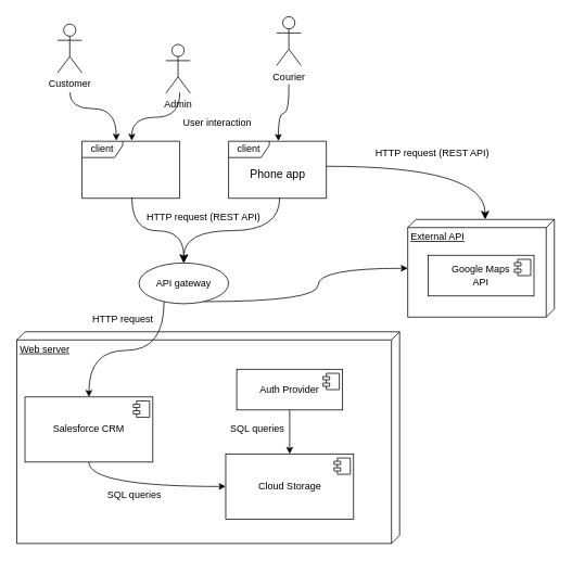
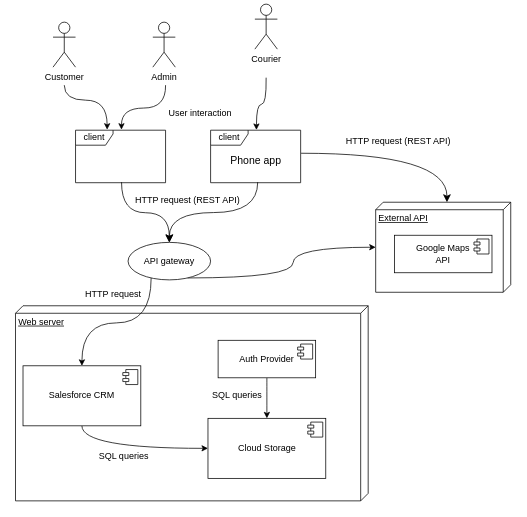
  <mxCell id="0" />
  <mxCell id="1" parent="0" />
  <mxCell id="2" value="Web server" style="verticalAlign=top;align=left;spacingTop=8;spacingLeft=2;spacingRight=12;shape=cube;size=10;direction=south;fontStyle=4;html=1;whiteSpace=wrap;" vertex="1" parent="1"><mxGeometry x="20" y="407" width="470" height="260" as="geometry" /></mxCell>
  <mxCell id="3" value="Customer" style="shape=umlActor;verticalLabelPosition=bottom;verticalAlign=top;html=1;" vertex="1" parent="1"><mxGeometry x="70" y="29" width="30" height="60" as="geometry" /></mxCell>
- <mxCell id="4" value="Admin" style="shape=umlActor;verticalLabelPosition=bottom;verticalAlign=top;html=1;" vertex="1" parent="1"><mxGeometry x="203" y="54" width="30" height="60" as="geometry" /></mxCell>
+ <mxCell id="4" value="Admin" style="shape=umlActor;verticalLabelPosition=bottom;verticalAlign=top;html=1;" vertex="1" parent="1"><mxGeometry x="203" y="29" width="30" height="60" as="geometry" /></mxCell>
  <mxCell id="5" value="" style="edgeStyle=orthogonalEdgeStyle;rounded=0;orthogonalLoop=1;jettySize=auto;html=1;entryX=0.509;entryY=-0.005;entryDx=0;entryDy=0;entryPerimeter=0;curved=1;" edge="1" parent="1" target="10"><mxGeometry relative="1" as="geometry"><mxPoint x="354" y="103" as="sourcePoint" /></mxGeometry></mxCell>
- <mxCell id="6" value="&lt;span style=&quot;font-weight: normal;&quot;&gt;Courier&lt;/span&gt;" style="shape=umlActor;verticalLabelPosition=bottom;verticalAlign=top;html=1;fontStyle=1" vertex="1" parent="1"><mxGeometry x="339" y="20" width="30" height="60" as="geometry" /></mxCell>
+ <mxCell id="6" value="&lt;span style=&quot;font-weight: normal;&quot;&gt;Courier&lt;/span&gt;" style="shape=umlActor;verticalLabelPosition=bottom;verticalAlign=top;html=1;fontStyle=1" vertex="1" parent="1"><mxGeometry x="339" y="5" width="30" height="60" as="geometry" /></mxCell>
  <mxCell id="7" value="" style="group" vertex="1" connectable="0" parent="1"><mxGeometry x="100" y="173" width="120" height="70" as="geometry" /></mxCell>
  <mxCell id="8" value="client" style="shape=umlFrame;whiteSpace=wrap;html=1;pointerEvents=0;width=50;height=20;" vertex="1" parent="7"><mxGeometry width="120" height="70" as="geometry" /></mxCell>
  <mxCell id="9" value="" style="group" vertex="1" connectable="0" parent="1"><mxGeometry x="280" y="173" width="120" height="70" as="geometry" /></mxCell>
  <mxCell id="10" value="client" style="shape=umlFrame;whiteSpace=wrap;html=1;pointerEvents=0;width=50;height=20;" vertex="1" parent="9"><mxGeometry width="120" height="70" as="geometry" /></mxCell>
  <mxCell id="11" value="&lt;font style=&quot;font-size: 14px;&quot;&gt;Phone app&lt;/font&gt;" style="text;html=1;align=center;verticalAlign=middle;resizable=0;points=[];autosize=1;strokeColor=none;fillColor=none;" vertex="1" parent="9"><mxGeometry x="15" y="25" width="90" height="30" as="geometry" /></mxCell>
  <mxCell id="12" style="edgeStyle=orthogonalEdgeStyle;rounded=0;orthogonalLoop=1;jettySize=auto;html=1;entryX=0.51;entryY=-0.01;entryDx=0;entryDy=0;entryPerimeter=0;curved=1;" edge="1" parent="1" target="8"><mxGeometry relative="1" as="geometry"><mxPoint x="220" y="113" as="sourcePoint" /></mxGeometry></mxCell>
  <mxCell id="13" style="edgeStyle=orthogonalEdgeStyle;rounded=0;orthogonalLoop=1;jettySize=auto;html=1;entryX=0.351;entryY=-0.01;entryDx=0;entryDy=0;entryPerimeter=0;curved=1;" edge="1" parent="1" target="8"><mxGeometry relative="1" as="geometry"><mxPoint x="85" y="113" as="sourcePoint" /><Array as="points"><mxPoint x="85" y="133" /><mxPoint x="142" y="133" /></Array></mxGeometry></mxCell>
  <mxCell id="14" style="edgeStyle=orthogonalEdgeStyle;rounded=0;orthogonalLoop=1;jettySize=auto;html=1;exitX=0.5;exitY=1;exitDx=0;exitDy=0;entryX=0.5;entryY=0;entryDx=0;entryDy=0;curved=1;" edge="1" parent="1" source="15" target="23"><mxGeometry relative="1" as="geometry" /></mxCell>
  <mxCell id="15" value="Auth Provider" style="html=1;dropTarget=0;whiteSpace=wrap;" vertex="1" parent="1"><mxGeometry x="290" y="453" width="130" height="50" as="geometry" /></mxCell>
  <mxCell id="16" value="" style="shape=module;jettyWidth=8;jettyHeight=4;" vertex="1" parent="15"><mxGeometry x="1" width="20" height="20" relative="1" as="geometry"><mxPoint x="-24" y="5" as="offset" /></mxGeometry></mxCell>
  <mxCell id="17" style="edgeStyle=orthogonalEdgeStyle;rounded=0;orthogonalLoop=1;jettySize=auto;html=1;exitX=0.25;exitY=1;exitDx=0;exitDy=0;entryX=0.5;entryY=0;entryDx=0;entryDy=0;curved=1;" edge="1" parent="1" source="19" target="21"><mxGeometry relative="1" as="geometry" /></mxCell>
  <mxCell id="18" style="edgeStyle=orthogonalEdgeStyle;rounded=0;orthogonalLoop=1;jettySize=auto;html=1;exitX=0.75;exitY=1;exitDx=0;exitDy=0;curved=1;" edge="1" parent="1" source="19" target="25"><mxGeometry relative="1" as="geometry" /></mxCell>
  <mxCell id="19" value="API gateway" style="ellipse;html=1;whiteSpace=wrap;" vertex="1" parent="1"><mxGeometry x="170" y="322.5" width="110" height="50" as="geometry" /></mxCell>
  <mxCell id="20" style="edgeStyle=orthogonalEdgeStyle;rounded=0;orthogonalLoop=1;jettySize=auto;html=1;exitX=0.5;exitY=1;exitDx=0;exitDy=0;entryX=0;entryY=0.5;entryDx=0;entryDy=0;curved=1;" edge="1" parent="1" source="21" target="23"><mxGeometry relative="1" as="geometry" /></mxCell>
  <mxCell id="21" value="Salesforce CRM" style="html=1;dropTarget=0;whiteSpace=wrap;" vertex="1" parent="1"><mxGeometry x="30" y="487" width="157" height="80" as="geometry" /></mxCell>
  <mxCell id="22" value="" style="shape=module;jettyWidth=8;jettyHeight=4;" vertex="1" parent="21"><mxGeometry x="1" width="20" height="20" relative="1" as="geometry"><mxPoint x="-24" y="5" as="offset" /></mxGeometry></mxCell>
  <mxCell id="23" value="Cloud Storage" style="html=1;dropTarget=0;whiteSpace=wrap;" vertex="1" parent="1"><mxGeometry x="276.5" y="557" width="157" height="80" as="geometry" /></mxCell>
  <mxCell id="24" value="" style="shape=module;jettyWidth=8;jettyHeight=4;" vertex="1" parent="23"><mxGeometry x="1" width="20" height="20" relative="1" as="geometry"><mxPoint x="-24" y="5" as="offset" /></mxGeometry></mxCell>
  <mxCell id="25" value="External API" style="verticalAlign=top;align=left;spacingTop=8;spacingLeft=2;spacingRight=12;shape=cube;size=10;direction=south;fontStyle=4;html=1;whiteSpace=wrap;" vertex="1" parent="1"><mxGeometry x="500" y="269" width="180" height="120" as="geometry" /></mxCell>
  <mxCell id="26" value="Google Maps&lt;div&gt;API&lt;/div&gt;" style="html=1;dropTarget=0;whiteSpace=wrap;" vertex="1" parent="1"><mxGeometry x="525" y="313" width="130" height="50" as="geometry" /></mxCell>
  <mxCell id="27" value="" style="shape=module;jettyWidth=8;jettyHeight=4;" vertex="1" parent="26"><mxGeometry x="1" width="20" height="20" relative="1" as="geometry"><mxPoint x="-24" y="5" as="offset" /></mxGeometry></mxCell>
  <mxCell id="28" value="" style="edgeStyle=orthogonalEdgeStyle;elbow=horizontal;endArrow=classic;html=1;curved=1;rounded=0;endSize=8;startSize=8;entryX=0;entryY=0;entryDx=0;entryDy=85;entryPerimeter=0;exitX=1.005;exitY=0.439;exitDx=0;exitDy=0;exitPerimeter=0;" edge="1" parent="1" source="10" target="25"><mxGeometry width="50" height="50" relative="1" as="geometry"><mxPoint x="450" y="413" as="sourcePoint" /><mxPoint x="500" y="363" as="targetPoint" /></mxGeometry></mxCell>
  <mxCell id="29" value="" style="edgeStyle=orthogonalEdgeStyle;elbow=horizontal;endArrow=classic;html=1;curved=1;rounded=0;endSize=8;startSize=8;entryX=0.5;entryY=0;entryDx=0;entryDy=0;exitX=0.523;exitY=0.99;exitDx=0;exitDy=0;exitPerimeter=0;" edge="1" parent="1" source="10" target="19"><mxGeometry width="50" height="50" relative="1" as="geometry"><mxPoint x="310" y="443" as="sourcePoint" /><mxPoint x="360" y="393" as="targetPoint" /></mxGeometry></mxCell>
  <mxCell id="30" value="" style="edgeStyle=orthogonalEdgeStyle;elbow=horizontal;endArrow=classic;html=1;curved=1;rounded=0;endSize=8;startSize=8;entryX=0.5;entryY=0;entryDx=0;entryDy=0;exitX=0.511;exitY=0.99;exitDx=0;exitDy=0;exitPerimeter=0;" edge="1" parent="1" source="8" target="19"><mxGeometry width="50" height="50" relative="1" as="geometry"><mxPoint x="168.68" y="223" as="sourcePoint" /><mxPoint x="233" y="311.6" as="targetPoint" /><Array as="points"><mxPoint x="161" y="283" /><mxPoint x="225" y="283" /></Array></mxGeometry></mxCell>
  <mxCell id="31" value="User interaction" style="text;html=1;align=center;verticalAlign=middle;resizable=0;points=[];autosize=1;strokeColor=none;fillColor=none;" vertex="1" parent="1"><mxGeometry x="211" y="135" width="110" height="30" as="geometry" /></mxCell>
  <mxCell id="32" value="HTTP request (REST API)" style="text;html=1;align=center;verticalAlign=middle;resizable=0;points=[];autosize=1;strokeColor=none;fillColor=none;" vertex="1" parent="1"><mxGeometry x="169" y="252" width="160" height="30" as="geometry" /></mxCell>
  <mxCell id="33" value="HTTP request" style="text;html=1;align=center;verticalAlign=middle;resizable=0;points=[];autosize=1;strokeColor=none;fillColor=none;" vertex="1" parent="1"><mxGeometry x="100" y="377" width="100" height="30" as="geometry" /></mxCell>
  <mxCell id="34" value="SQL queries" style="text;html=1;align=center;verticalAlign=middle;whiteSpace=wrap;rounded=0;" vertex="1" parent="1"><mxGeometry x="280" y="512" width="71" height="30" as="geometry" /></mxCell>
  <mxCell id="35" value="SQL queries" style="text;html=1;align=center;verticalAlign=middle;whiteSpace=wrap;rounded=0;" vertex="1" parent="1"><mxGeometry x="129" y="593" width="71" height="30" as="geometry" /></mxCell>
  <mxCell id="36" value="HTTP request (REST API)" style="text;html=1;align=center;verticalAlign=middle;resizable=0;points=[];autosize=1;strokeColor=none;fillColor=none;" vertex="1" parent="1"><mxGeometry x="450" y="173" width="160" height="30" as="geometry" /></mxCell>
